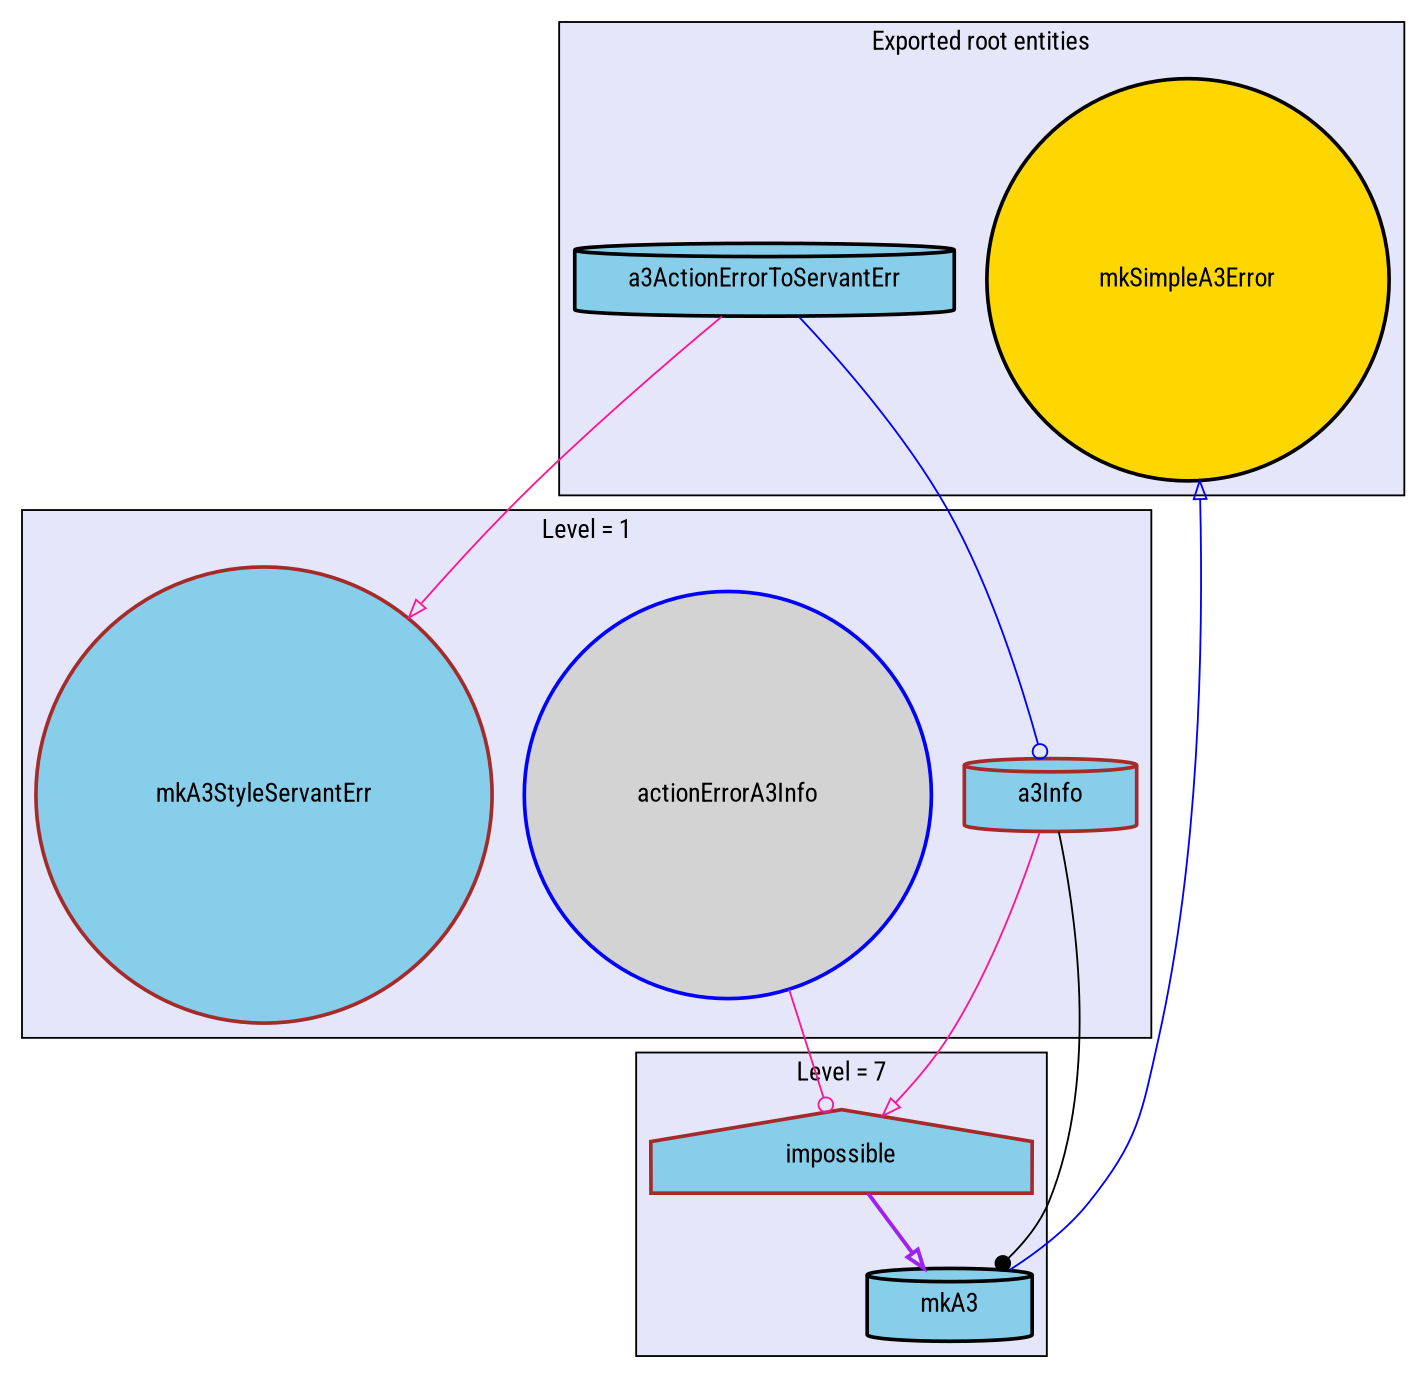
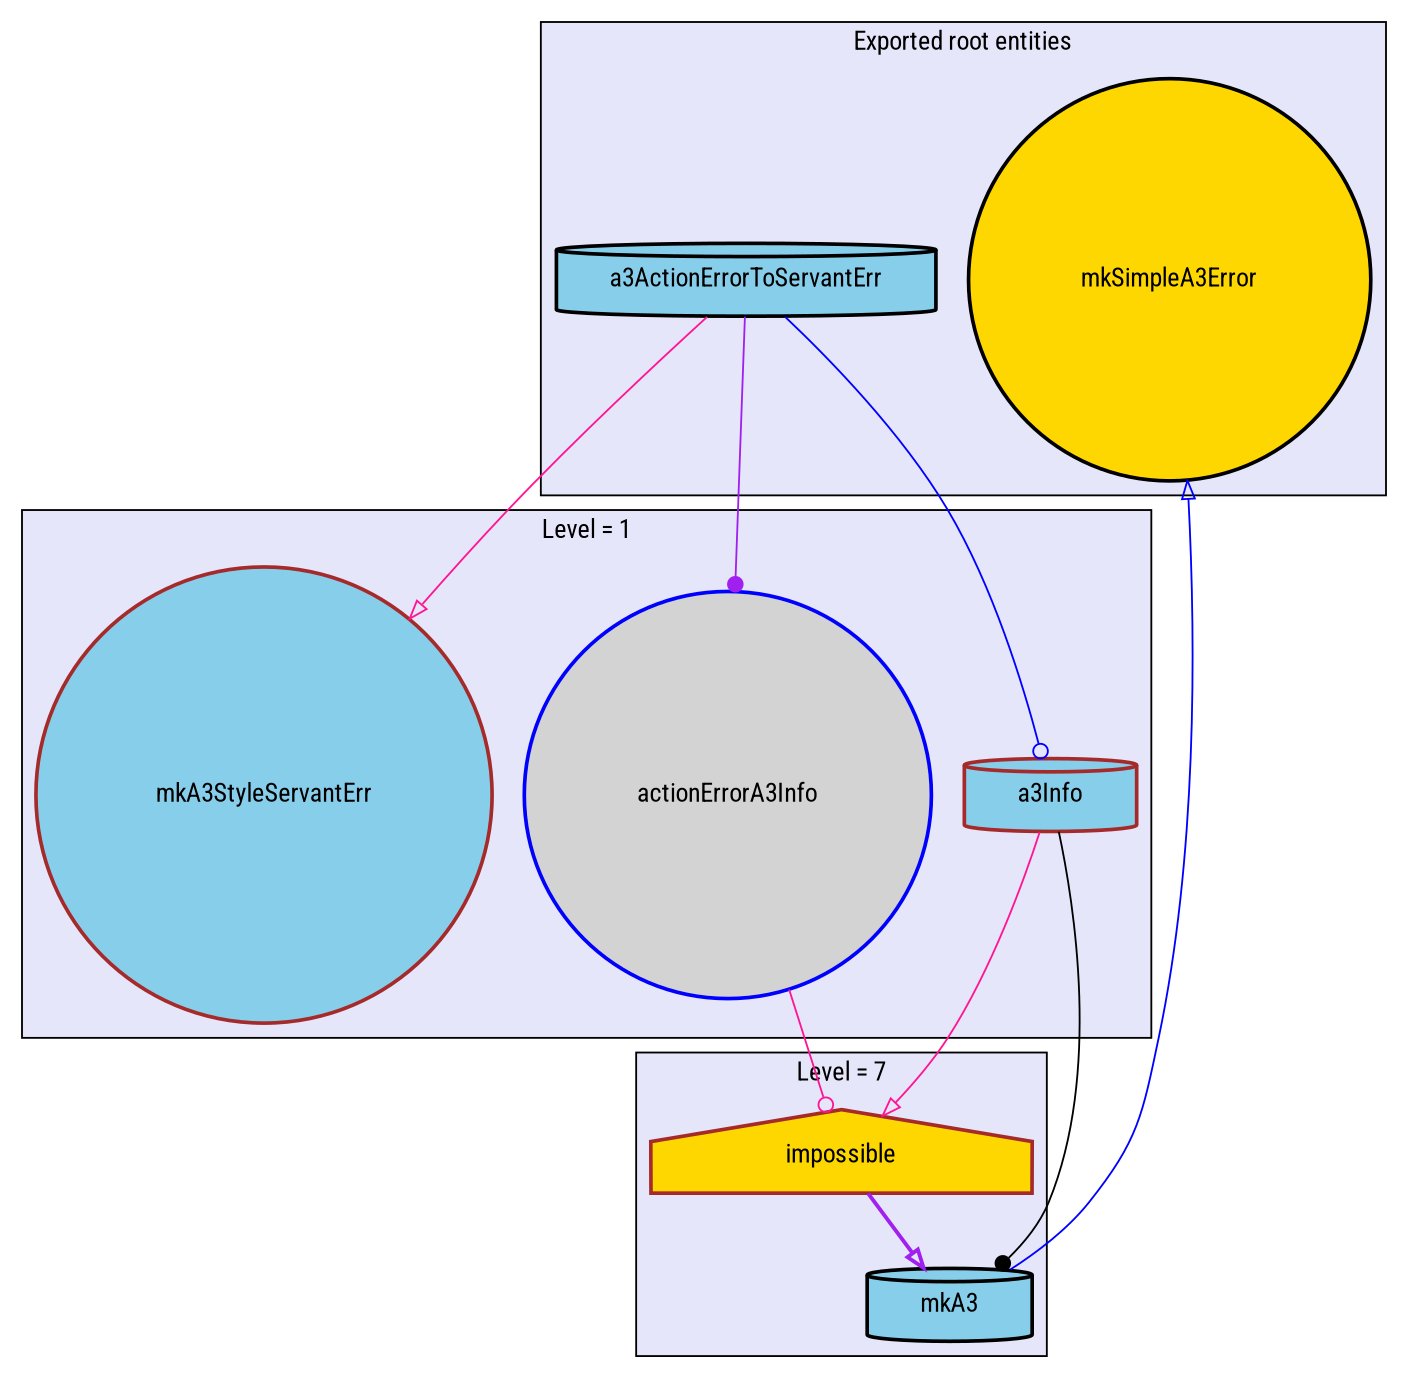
  digraph {
    fontname="Roboto Condensed"
    node [color=black fillcolor=skyblue fontname="Roboto Condensed" margin="0.4,0.1" shape=cylinder style="filled,bold"]
    edge [arrowhead=onormal color=deeppink fontname="Roboto Condensed" penwidth=1]
    n1 [label=a3ActionErrorToServantErr]
    n2 [fillcolor=gold label=mkSimpleA3Error shape=circle]
    n3 [color=brown label=a3Info]
    n4 [color=blue fillcolor=lightgrey label=actionErrorA3Info shape=circle]
    n5 [color=brown label=mkA3StyleServantErr shape=circle]
-   n6 [color=brown label=impossible shape=house]
+   n6 [color=brown fillcolor=gold label=impossible shape=house]
    n7 [label=mkA3]
    subgraph cluster_1 {
      fillcolor=lavender
      label="Exported root entities"
      style=filled
      n1
      n2
    }
    subgraph cluster_2 {
      fillcolor=lavender
      label="Level = 1"
      style=filled
      n3
      n4
      n5
    }
    subgraph cluster_3 {
      fillcolor=lavender
      label="Level = 7"
      style=filled
      n6
      n7
    }
    n1 -> n3 [arrowhead=odot color=blue]
+   n1 -> n4 [arrowhead=dot color=purple]
    n1 -> n5
    n3 -> n6
    n3 -> n7 [arrowhead=dot color=black]
    n4 -> n6 [arrowhead=odot]
    n6 -> n7 [color=purple penwidth=2.09861228866811]
    n7 -> n2 [color=blue]
  }
